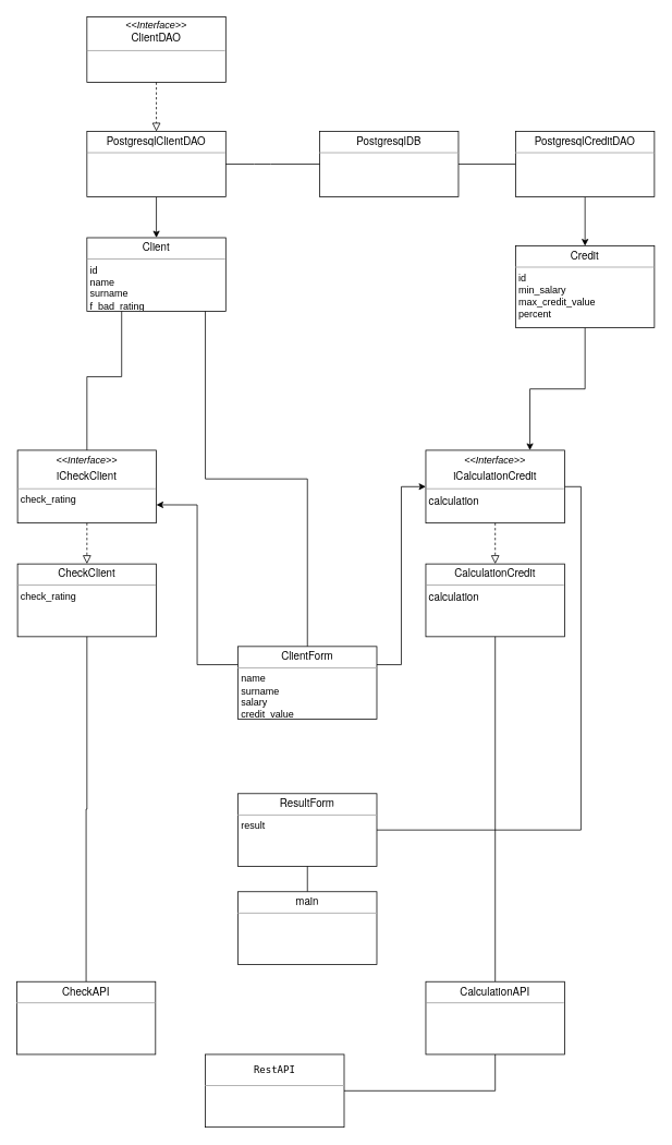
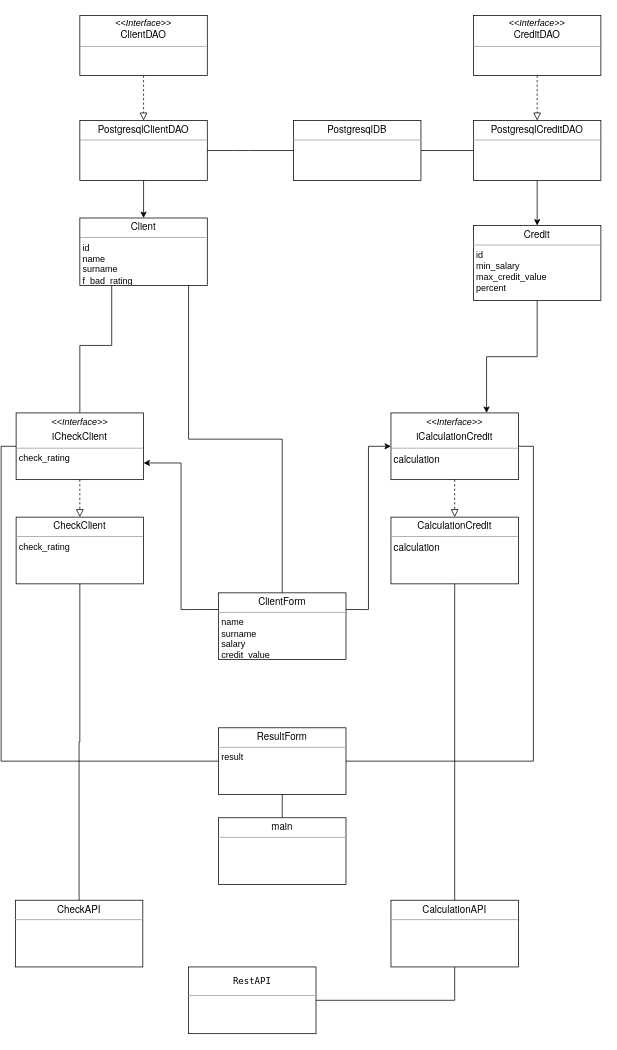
  <mxCell id="0" />
  <mxCell id="1" parent="0" />
  <mxCell id="2" value="&lt;p style=&quot;margin: 0px ; margin-top: 4px ; text-align: center&quot;&gt;&lt;i&gt;&amp;lt;&amp;lt;Interface&amp;gt;&amp;gt;&lt;/i&gt;&lt;br&gt;&lt;font face=&quot;helvetica neue&quot;&gt;&lt;span style=&quot;font-size: 13px&quot;&gt;ClientDAO&lt;/span&gt;&lt;/font&gt;&lt;/p&gt;&lt;hr size=&quot;1&quot;&gt;&lt;p style=&quot;margin: 0px 0px 0px 4px&quot;&gt;&lt;br&gt;&lt;/p&gt;" style="verticalAlign=top;align=left;overflow=fill;fontSize=12;fontFamily=Helvetica;html=1;fontColor=#000000;" parent="1" vertex="1"><mxGeometry x="106" y="20" width="170" height="80" as="geometry" /></mxCell>
  <mxCell id="3" style="edgeStyle=orthogonalEdgeStyle;rounded=0;orthogonalLoop=1;jettySize=auto;html=1;exitX=0.5;exitY=1;exitDx=0;exitDy=0;entryX=0.5;entryY=0;entryDx=0;entryDy=0;" parent="1" source="4" target="7" edge="1"><mxGeometry relative="1" as="geometry" /></mxCell>
  <mxCell id="4" value="&lt;p style=&quot;margin: 0px ; margin-top: 4px ; text-align: center&quot;&gt;&lt;font face=&quot;helvetica neue&quot;&gt;&lt;span style=&quot;font-size: 13px&quot;&gt;PostgresqlClientDAO&lt;/span&gt;&lt;/font&gt;&lt;/p&gt;&lt;hr size=&quot;1&quot;&gt;&lt;p style=&quot;margin: 0px 0px 0px 4px&quot;&gt;&lt;br&gt;&lt;/p&gt;" style="verticalAlign=top;align=left;overflow=fill;fontSize=12;fontFamily=Helvetica;html=1;fontColor=#000000;" parent="1" vertex="1"><mxGeometry x="106" y="160" width="170" height="80" as="geometry" /></mxCell>
  <mxCell id="5" style="edgeStyle=orthogonalEdgeStyle;rounded=0;orthogonalLoop=1;jettySize=auto;html=1;exitX=1;exitY=0.5;exitDx=0;exitDy=0;endArrow=none;endFill=0;" parent="1" source="6" target="11" edge="1"><mxGeometry relative="1" as="geometry" /></mxCell>
  <mxCell id="6" value="&lt;p style=&quot;margin: 0px ; margin-top: 4px ; text-align: center&quot;&gt;&lt;font face=&quot;helvetica neue&quot;&gt;&lt;span style=&quot;font-size: 13px&quot;&gt;PostgresqlDB&lt;/span&gt;&lt;/font&gt;&lt;/p&gt;&lt;hr size=&quot;1&quot;&gt;&lt;p style=&quot;margin: 0px 0px 0px 4px&quot;&gt;&lt;br&gt;&lt;/p&gt;" style="verticalAlign=top;align=left;overflow=fill;fontSize=12;fontFamily=Helvetica;html=1;fontColor=#000000;" parent="1" vertex="1"><mxGeometry x="391" y="160" width="170" height="80" as="geometry" /></mxCell>
  <mxCell id="7" value="&lt;p style=&quot;margin: 0px ; margin-top: 4px ; text-align: center&quot;&gt;&lt;font face=&quot;helvetica neue&quot;&gt;&lt;span style=&quot;font-size: 13px&quot;&gt;Client&lt;/span&gt;&lt;/font&gt;&lt;/p&gt;&lt;hr size=&quot;1&quot;&gt;&lt;p style=&quot;margin: 0px 0px 0px 4px&quot;&gt;id&lt;/p&gt;&lt;p style=&quot;margin: 0px 0px 0px 4px&quot;&gt;name&lt;/p&gt;&lt;p style=&quot;margin: 0px 0px 0px 4px&quot;&gt;surname&lt;/p&gt;&lt;p style=&quot;margin: 0px 0px 0px 4px&quot;&gt;f_bad_rating&lt;/p&gt;&lt;p style=&quot;margin: 0px 0px 0px 4px&quot;&gt;&lt;br&gt;&lt;/p&gt;" style="verticalAlign=top;align=left;overflow=fill;fontSize=12;fontFamily=Helvetica;html=1;fontColor=#000000;" parent="1" vertex="1"><mxGeometry x="106" y="290" width="170" height="90" as="geometry" /></mxCell>
  <mxCell id="8" value="" style="endArrow=none;html=1;exitX=1;exitY=0.5;exitDx=0;exitDy=0;entryX=0;entryY=0.5;entryDx=0;entryDy=0;" parent="1" source="4" target="6" edge="1"><mxGeometry width="50" height="50" relative="1" as="geometry"><mxPoint x="-49" y="210" as="sourcePoint" /><mxPoint x="486" y="160" as="targetPoint" /><Array as="points"><mxPoint x="321" y="200" /></Array></mxGeometry></mxCell>
+ <mxCell id="9" value="&lt;p style=&quot;margin: 0px ; margin-top: 4px ; text-align: center&quot;&gt;&lt;i&gt;&amp;lt;&amp;lt;Interface&amp;gt;&amp;gt;&lt;/i&gt;&lt;br&gt;&lt;font face=&quot;helvetica neue&quot;&gt;&lt;span style=&quot;font-size: 13px&quot;&gt;CreditDAO&lt;/span&gt;&lt;/font&gt;&lt;/p&gt;&lt;hr size=&quot;1&quot;&gt;&lt;p style=&quot;margin: 0px 0px 0px 4px&quot;&gt;&lt;br&gt;&lt;/p&gt;" style="verticalAlign=top;align=left;overflow=fill;fontSize=12;fontFamily=Helvetica;html=1;fontColor=#000000;" parent="1" vertex="1"><mxGeometry x="631" y="20" width="170" height="80" as="geometry" /></mxCell>
  <mxCell id="10" style="edgeStyle=orthogonalEdgeStyle;rounded=0;orthogonalLoop=1;jettySize=auto;html=1;exitX=0.5;exitY=1;exitDx=0;exitDy=0;entryX=0.5;entryY=0;entryDx=0;entryDy=0;" parent="1" source="11" target="19" edge="1"><mxGeometry relative="1" as="geometry"><mxPoint x="716" y="290" as="targetPoint" /></mxGeometry></mxCell>
  <mxCell id="11" value="&lt;p style=&quot;margin: 0px ; margin-top: 4px ; text-align: center&quot;&gt;&lt;font face=&quot;helvetica neue&quot;&gt;&lt;span style=&quot;font-size: 13px&quot;&gt;PostgresqlC&lt;/span&gt;&lt;/font&gt;&lt;span style=&quot;font-family: &amp;#34;helvetica neue&amp;#34; ; font-size: 13px&quot;&gt;redit&lt;/span&gt;&lt;font face=&quot;helvetica neue&quot;&gt;&lt;span style=&quot;font-size: 13px&quot;&gt;DAO&lt;/span&gt;&lt;/font&gt;&lt;/p&gt;&lt;hr size=&quot;1&quot;&gt;&lt;p style=&quot;margin: 0px 0px 0px 4px&quot;&gt;&lt;br&gt;&lt;/p&gt;" style="verticalAlign=top;align=left;overflow=fill;fontSize=12;fontFamily=Helvetica;html=1;fontColor=#000000;" parent="1" vertex="1"><mxGeometry x="631" y="160" width="170" height="80" as="geometry" /></mxCell>
  <mxCell id="12" value="" style="endArrow=block;startArrow=none;endFill=0;startFill=0;endSize=8;html=1;verticalAlign=bottom;dashed=1;labelBackgroundColor=none;exitX=0.5;exitY=1;exitDx=0;exitDy=0;entryX=0.5;entryY=0;entryDx=0;entryDy=0;" parent="1" source="2" target="4" edge="1"><mxGeometry width="160" relative="1" as="geometry"><mxPoint x="-29" y="130" as="sourcePoint" /><mxPoint x="131" y="130" as="targetPoint" /><Array as="points" /></mxGeometry></mxCell>
+ <mxCell id="13" value="" style="endArrow=block;startArrow=none;endFill=0;startFill=0;endSize=8;html=1;verticalAlign=bottom;dashed=1;labelBackgroundColor=none;exitX=0.5;exitY=1;exitDx=0;exitDy=0;" parent="1" source="9" target="11" edge="1"><mxGeometry width="160" relative="1" as="geometry"><mxPoint x="201" y="110" as="sourcePoint" /><mxPoint x="201" y="170" as="targetPoint" /></mxGeometry></mxCell>
  <mxCell id="14" style="edgeStyle=orthogonalEdgeStyle;rounded=0;orthogonalLoop=1;jettySize=auto;html=1;endArrow=none;endFill=0;exitX=0.5;exitY=0;exitDx=0;exitDy=0;" parent="1" source="17" target="7" edge="1"><mxGeometry relative="1" as="geometry"><Array as="points"><mxPoint x="376" y="585" /><mxPoint x="251" y="585" /></Array></mxGeometry></mxCell>
  <mxCell id="15" style="edgeStyle=orthogonalEdgeStyle;rounded=0;orthogonalLoop=1;jettySize=auto;html=1;entryX=0;entryY=0.5;entryDx=0;entryDy=0;exitX=1;exitY=0.25;exitDx=0;exitDy=0;" edge="1" parent="1" source="17" target="26"><mxGeometry relative="1" as="geometry" /></mxCell>
  <mxCell id="16" style="edgeStyle=orthogonalEdgeStyle;rounded=0;orthogonalLoop=1;jettySize=auto;html=1;entryX=1;entryY=0.75;entryDx=0;entryDy=0;exitX=0;exitY=0.25;exitDx=0;exitDy=0;" edge="1" parent="1" source="17" target="22"><mxGeometry relative="1" as="geometry" /></mxCell>
  <mxCell id="17" value="&lt;p style=&quot;margin: 0px ; margin-top: 4px ; text-align: center&quot;&gt;&lt;font face=&quot;helvetica neue&quot;&gt;&lt;span style=&quot;font-size: 13px&quot;&gt;ClientForm&lt;/span&gt;&lt;/font&gt;&lt;/p&gt;&lt;hr size=&quot;1&quot;&gt;&lt;p style=&quot;margin: 0px 0px 0px 4px&quot;&gt;name&lt;/p&gt;&lt;p style=&quot;margin: 0px 0px 0px 4px&quot;&gt;surname&lt;/p&gt;&lt;p style=&quot;margin: 0px 0px 0px 4px&quot;&gt;salary&lt;br&gt;&lt;/p&gt;&lt;p style=&quot;margin: 0px 0px 0px 4px&quot;&gt;credit_value&lt;br&gt;&lt;/p&gt;" style="verticalAlign=top;align=left;overflow=fill;fontSize=12;fontFamily=Helvetica;html=1;fontColor=#000000;" parent="1" vertex="1"><mxGeometry x="291" y="790" width="170" height="89" as="geometry" /></mxCell>
  <mxCell id="18" style="edgeStyle=orthogonalEdgeStyle;rounded=0;orthogonalLoop=1;jettySize=auto;html=1;entryX=0.75;entryY=0;entryDx=0;entryDy=0;" edge="1" parent="1" source="19" target="26"><mxGeometry relative="1" as="geometry" /></mxCell>
  <mxCell id="19" value="&lt;p style=&quot;margin: 0px ; margin-top: 4px ; text-align: center&quot;&gt;&lt;font face=&quot;helvetica neue&quot;&gt;&lt;span style=&quot;font-size: 13px&quot;&gt;C&lt;/span&gt;&lt;/font&gt;&lt;span style=&quot;font-family: &amp;#34;helvetica neue&amp;#34; ; font-size: 13px&quot;&gt;redit&lt;/span&gt;&lt;br&gt;&lt;/p&gt;&lt;hr size=&quot;1&quot;&gt;&lt;p style=&quot;margin: 0px 0px 0px 4px&quot;&gt;id&lt;/p&gt;&lt;p style=&quot;margin: 0px 0px 0px 4px&quot;&gt;min_salary&lt;/p&gt;&lt;p style=&quot;margin: 0px 0px 0px 4px&quot;&gt;max_credit_value&lt;/p&gt;&lt;p style=&quot;margin: 0px 0px 0px 4px&quot;&gt;percent&lt;/p&gt;" style="verticalAlign=top;align=left;overflow=fill;fontSize=12;fontFamily=Helvetica;html=1;fontColor=#000000;" vertex="1" parent="1"><mxGeometry x="631" y="300" width="170" height="100" as="geometry" /></mxCell>
  <mxCell id="20" style="edgeStyle=orthogonalEdgeStyle;rounded=0;orthogonalLoop=1;jettySize=auto;html=1;exitX=0.5;exitY=0;exitDx=0;exitDy=0;endArrow=none;endFill=0;entryX=0.25;entryY=1;entryDx=0;entryDy=0;" edge="1" parent="1" source="22" target="7"><mxGeometry relative="1" as="geometry"><mxPoint x="-9" y="390" as="targetPoint" /><mxPoint x="316" y="540" as="sourcePoint" /><Array as="points"><mxPoint x="106" y="460" /><mxPoint x="149" y="460" /></Array></mxGeometry></mxCell>
+ <mxCell id="21" style="edgeStyle=orthogonalEdgeStyle;rounded=0;orthogonalLoop=1;jettySize=auto;html=1;entryX=0;entryY=0.5;entryDx=0;entryDy=0;endArrow=none;endFill=0;exitX=0;exitY=0.5;exitDx=0;exitDy=0;" edge="1" parent="1" source="22" target="29"><mxGeometry relative="1" as="geometry" /></mxCell>
  <mxCell id="22" value="&lt;p style=&quot;margin: 0px ; margin-top: 4px ; text-align: center&quot;&gt;&lt;i&gt;&amp;lt;&amp;lt;Interface&amp;gt;&amp;gt;&lt;/i&gt;&lt;font face=&quot;helvetica neue&quot;&gt;&lt;span style=&quot;font-size: 13px&quot;&gt;&lt;br&gt;&lt;/span&gt;&lt;/font&gt;&lt;/p&gt;&lt;p style=&quot;margin: 0px ; margin-top: 4px ; text-align: center&quot;&gt;&lt;font face=&quot;helvetica neue&quot;&gt;&lt;span style=&quot;font-size: 13px&quot;&gt;iCheckClient&lt;/span&gt;&lt;/font&gt;&lt;/p&gt;&lt;hr size=&quot;1&quot;&gt;&lt;p style=&quot;margin: 0px 0px 0px 4px&quot;&gt;check_rating&lt;br&gt;&lt;/p&gt;" style="verticalAlign=top;align=left;overflow=fill;fontSize=12;fontFamily=Helvetica;html=1;fontColor=#000000;" vertex="1" parent="1"><mxGeometry x="21" y="550" width="170" height="89" as="geometry" /></mxCell>
  <mxCell id="23" value="&lt;p style=&quot;margin: 0px ; margin-top: 4px ; text-align: center&quot;&gt;&lt;font face=&quot;helvetica neue&quot;&gt;&lt;span style=&quot;font-size: 13px&quot;&gt;CheckClient&lt;/span&gt;&lt;/font&gt;&lt;/p&gt;&lt;hr size=&quot;1&quot;&gt;&lt;p style=&quot;margin: 0px 0px 0px 4px&quot;&gt;check_rating&lt;br&gt;&lt;/p&gt;" style="verticalAlign=top;align=left;overflow=fill;fontSize=12;fontFamily=Helvetica;html=1;fontColor=#000000;" vertex="1" parent="1"><mxGeometry x="21" y="689" width="170" height="89" as="geometry" /></mxCell>
  <mxCell id="24" value="" style="endArrow=block;startArrow=none;endFill=0;startFill=0;endSize=8;html=1;verticalAlign=bottom;dashed=1;labelBackgroundColor=none;exitX=0.5;exitY=1;exitDx=0;exitDy=0;" edge="1" parent="1" source="22"><mxGeometry width="160" relative="1" as="geometry"><mxPoint x="105.5" y="629" as="sourcePoint" /><mxPoint x="106" y="689" as="targetPoint" /><Array as="points" /></mxGeometry></mxCell>
  <mxCell id="25" style="edgeStyle=orthogonalEdgeStyle;rounded=0;orthogonalLoop=1;jettySize=auto;html=1;entryX=1;entryY=0.5;entryDx=0;entryDy=0;endArrow=none;endFill=0;exitX=1;exitY=0.5;exitDx=0;exitDy=0;" edge="1" parent="1" source="26" target="29"><mxGeometry relative="1" as="geometry" /></mxCell>
  <mxCell id="26" value="&lt;p style=&quot;margin: 0px ; margin-top: 4px ; text-align: center&quot;&gt;&lt;i&gt;&amp;lt;&amp;lt;Interface&amp;gt;&amp;gt;&lt;/i&gt;&lt;font face=&quot;helvetica neue&quot;&gt;&lt;span style=&quot;font-size: 13px&quot;&gt;&lt;br&gt;&lt;/span&gt;&lt;/font&gt;&lt;/p&gt;&lt;p style=&quot;margin: 0px ; margin-top: 4px ; text-align: center&quot;&gt;&lt;font face=&quot;helvetica neue&quot;&gt;&lt;span style=&quot;font-size: 13px&quot;&gt;i&lt;/span&gt;&lt;/font&gt;&lt;span style=&quot;font-family: &amp;#34;helvetica neue&amp;#34; ; font-size: 13px&quot;&gt;CalculationCredit&lt;/span&gt;&lt;/p&gt;&lt;hr size=&quot;1&quot;&gt;&lt;p style=&quot;margin: 0px 0px 0px 4px&quot;&gt;&lt;span style=&quot;font-family: &amp;#34;helvetica neue&amp;#34; ; font-size: 13px ; text-align: center&quot;&gt;calculation&lt;/span&gt;&lt;br&gt;&lt;/p&gt;" style="verticalAlign=top;align=left;overflow=fill;fontSize=12;fontFamily=Helvetica;html=1;fontColor=#000000;" vertex="1" parent="1"><mxGeometry x="521" y="550" width="170" height="89" as="geometry" /></mxCell>
  <mxCell id="27" value="&lt;p style=&quot;margin: 0px ; margin-top: 4px ; text-align: center&quot;&gt;&lt;span style=&quot;font-family: &amp;#34;helvetica neue&amp;#34; ; font-size: 13px&quot;&gt;CalculationCredit&lt;/span&gt;&lt;br&gt;&lt;/p&gt;&lt;hr size=&quot;1&quot;&gt;&lt;p style=&quot;margin: 0px 0px 0px 4px&quot;&gt;&lt;span style=&quot;font-family: &amp;#34;helvetica neue&amp;#34; ; font-size: 13px ; text-align: center&quot;&gt;calculation&lt;/span&gt;&lt;br&gt;&lt;/p&gt;" style="verticalAlign=top;align=left;overflow=fill;fontSize=12;fontFamily=Helvetica;html=1;fontColor=#000000;" vertex="1" parent="1"><mxGeometry x="521" y="689" width="170" height="89" as="geometry" /></mxCell>
  <mxCell id="28" value="" style="endArrow=block;startArrow=none;endFill=0;startFill=0;endSize=8;html=1;verticalAlign=bottom;dashed=1;labelBackgroundColor=none;exitX=0.5;exitY=1;exitDx=0;exitDy=0;" edge="1" parent="1" source="26"><mxGeometry width="160" relative="1" as="geometry"><mxPoint x="605.5" y="629" as="sourcePoint" /><mxPoint x="606" y="689" as="targetPoint" /><Array as="points" /></mxGeometry></mxCell>
  <mxCell id="29" value="&lt;p style=&quot;margin: 0px ; margin-top: 4px ; text-align: center&quot;&gt;&lt;font face=&quot;helvetica neue&quot;&gt;&lt;span style=&quot;font-size: 13px&quot;&gt;ResultForm&lt;/span&gt;&lt;/font&gt;&lt;/p&gt;&lt;hr size=&quot;1&quot;&gt;&lt;p style=&quot;margin: 0px 0px 0px 4px&quot;&gt;result&lt;/p&gt;" style="verticalAlign=top;align=left;overflow=fill;fontSize=12;fontFamily=Helvetica;html=1;fontColor=#000000;" vertex="1" parent="1"><mxGeometry x="291" y="970" width="170" height="89" as="geometry" /></mxCell>
  <mxCell id="30" style="edgeStyle=orthogonalEdgeStyle;rounded=0;orthogonalLoop=1;jettySize=auto;html=1;exitX=0.5;exitY=0;exitDx=0;exitDy=0;entryX=0.5;entryY=1;entryDx=0;entryDy=0;endArrow=none;endFill=0;" edge="1" parent="1" source="31" target="29"><mxGeometry relative="1" as="geometry" /></mxCell>
  <mxCell id="31" value="&lt;p style=&quot;margin: 0px ; margin-top: 4px ; text-align: center&quot;&gt;&lt;font face=&quot;helvetica neue&quot;&gt;&lt;span style=&quot;font-size: 13px&quot;&gt;main&lt;/span&gt;&lt;/font&gt;&lt;/p&gt;&lt;hr size=&quot;1&quot;&gt;&lt;p style=&quot;margin: 0px 0px 0px 4px&quot;&gt;&lt;br&gt;&lt;/p&gt;" style="verticalAlign=top;align=left;overflow=fill;fontSize=12;fontFamily=Helvetica;html=1;fontColor=#000000;" vertex="1" parent="1"><mxGeometry x="291" y="1090" width="170" height="89" as="geometry" /></mxCell>
  <mxCell id="32" style="edgeStyle=orthogonalEdgeStyle;rounded=0;orthogonalLoop=1;jettySize=auto;html=1;exitX=1;exitY=0.5;exitDx=0;exitDy=0;entryX=0.5;entryY=1;entryDx=0;entryDy=0;endArrow=none;endFill=0;" edge="1" parent="1" source="33" target="37"><mxGeometry relative="1" as="geometry" /></mxCell>
  <mxCell id="33" value="&lt;pre style=&quot;text-align: center ; font-family: &amp;#34;jetbrains mono&amp;#34; , monospace&quot;&gt;&lt;span style=&quot;background-color: rgb(255 , 255 , 255)&quot;&gt;RestAPI&lt;/span&gt;&lt;/pre&gt;&lt;hr size=&quot;1&quot; style=&quot;text-align: center&quot;&gt;&lt;p style=&quot;margin: 0px 0px 0px 4px&quot;&gt;&lt;br&gt;&lt;/p&gt;" style="verticalAlign=top;align=left;overflow=fill;fontSize=12;fontFamily=Helvetica;html=1;fontColor=#000000;" vertex="1" parent="1"><mxGeometry x="251" y="1289" width="170" height="89" as="geometry" /></mxCell>
  <mxCell id="34" style="edgeStyle=orthogonalEdgeStyle;rounded=0;orthogonalLoop=1;jettySize=auto;html=1;exitX=0.5;exitY=0;exitDx=0;exitDy=0;entryX=0.5;entryY=1;entryDx=0;entryDy=0;endArrow=none;endFill=0;" edge="1" parent="1" source="35" target="23"><mxGeometry relative="1" as="geometry" /></mxCell>
  <mxCell id="35" value="&lt;p style=&quot;margin: 0px ; margin-top: 4px ; text-align: center&quot;&gt;&lt;font face=&quot;helvetica neue&quot;&gt;&lt;span style=&quot;font-size: 13px&quot;&gt;CheckAPI&lt;/span&gt;&lt;/font&gt;&lt;br&gt;&lt;/p&gt;&lt;hr size=&quot;1&quot;&gt;&lt;p style=&quot;margin: 0px 0px 0px 4px&quot;&gt;&lt;br&gt;&lt;/p&gt;" style="verticalAlign=top;align=left;overflow=fill;fontSize=12;fontFamily=Helvetica;html=1;fontColor=#000000;" vertex="1" parent="1"><mxGeometry x="20" y="1200" width="170" height="89" as="geometry" /></mxCell>
  <mxCell id="36" style="edgeStyle=orthogonalEdgeStyle;rounded=0;orthogonalLoop=1;jettySize=auto;html=1;entryX=0.5;entryY=1;entryDx=0;entryDy=0;endArrow=none;endFill=0;" edge="1" parent="1" source="37" target="27"><mxGeometry relative="1" as="geometry" /></mxCell>
  <mxCell id="37" value="&lt;p style=&quot;margin: 0px ; margin-top: 4px ; text-align: center&quot;&gt;&lt;font face=&quot;helvetica neue&quot;&gt;&lt;span style=&quot;font-size: 13px&quot;&gt;CalculationAPI&lt;/span&gt;&lt;/font&gt;&lt;br&gt;&lt;/p&gt;&lt;hr size=&quot;1&quot;&gt;&lt;p style=&quot;margin: 0px 0px 0px 4px&quot;&gt;&lt;br&gt;&lt;/p&gt;" style="verticalAlign=top;align=left;overflow=fill;fontSize=12;fontFamily=Helvetica;html=1;fontColor=#000000;" vertex="1" parent="1"><mxGeometry x="521" y="1200" width="170" height="89" as="geometry" /></mxCell>
